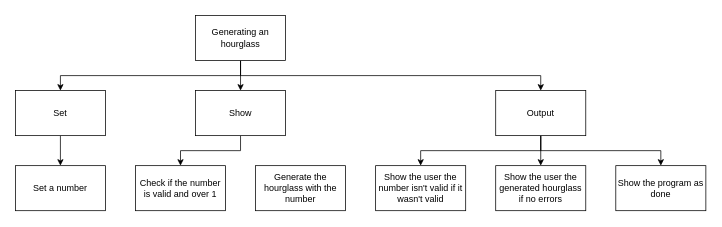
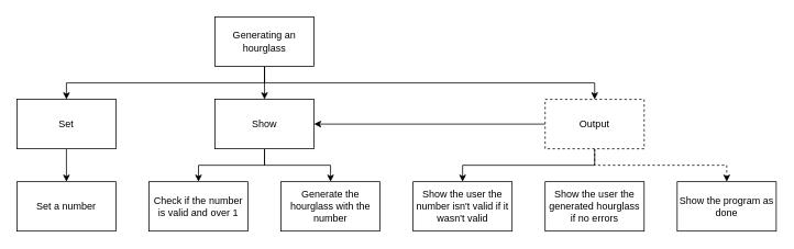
  <mxCell id="0" />
  <mxCell id="1" parent="0" />
  <mxCell id="2" style="edgeStyle=orthogonalEdgeStyle;rounded=0;html=1;entryX=0.5;entryY=0;entryDx=0;entryDy=0;" edge="1" parent="1" source="5" target="7"><mxGeometry relative="1" as="geometry"><Array as="points"><mxPoint x="320" y="100" /><mxPoint x="80" y="100" /></Array></mxGeometry></mxCell>
  <mxCell id="3" style="edgeStyle=orthogonalEdgeStyle;rounded=0;html=1;" edge="1" parent="1" source="5" target="10"><mxGeometry relative="1" as="geometry" /></mxCell>
  <mxCell id="4" style="edgeStyle=orthogonalEdgeStyle;rounded=0;html=1;" edge="1" parent="1" source="5" target="14"><mxGeometry relative="1" as="geometry"><Array as="points"><mxPoint x="320" y="100" /><mxPoint x="720" y="100" /></Array></mxGeometry></mxCell>
  <mxCell id="5" value="Generating an hourglass" style="rounded=0;whiteSpace=wrap;html=1;" vertex="1" parent="1"><mxGeometry x="260" y="20" width="120" height="60" as="geometry" /></mxCell>
  <mxCell id="6" style="edgeStyle=orthogonalEdgeStyle;rounded=0;html=1;entryX=0.5;entryY=0;entryDx=0;entryDy=0;" edge="1" parent="1" source="7" target="15"><mxGeometry relative="1" as="geometry" /></mxCell>
  <mxCell id="7" value="Set" style="rounded=0;whiteSpace=wrap;html=1;" vertex="1" parent="1"><mxGeometry x="20" y="120" width="120" height="60" as="geometry" /></mxCell>
  <mxCell id="8" style="edgeStyle=orthogonalEdgeStyle;rounded=0;html=1;entryX=0.5;entryY=0;entryDx=0;entryDy=0;" edge="1" parent="1" source="10" target="16"><mxGeometry relative="1" as="geometry" /></mxCell>
+ <mxCell id="9" style="edgeStyle=orthogonalEdgeStyle;rounded=0;html=1;entryX=0.5;entryY=0;entryDx=0;entryDy=0;" edge="1" parent="1" source="10" target="17"><mxGeometry relative="1" as="geometry" /></mxCell>
  <mxCell id="10" value="Show" style="rounded=0;whiteSpace=wrap;html=1;" vertex="1" parent="1"><mxGeometry x="260" y="120" width="120" height="60" as="geometry" /></mxCell>
- <mxCell id="11" style="edgeStyle=orthogonalEdgeStyle;rounded=0;html=1;entryX=0.5;entryY=0;entryDx=0;entryDy=0;" edge="1" parent="1" source="14" target="19"><mxGeometry relative="1" as="geometry" /></mxCell>
+ <mxCell id="11" style="edgeStyle=orthogonalEdgeStyle;rounded=0;html=1;" edge="1" parent="1" source="14" target="10"><mxGeometry relative="1" as="geometry" /></mxCell>
  <mxCell id="12" style="edgeStyle=orthogonalEdgeStyle;rounded=0;html=1;entryX=0.5;entryY=0;entryDx=0;entryDy=0;" edge="1" parent="1" source="14" target="18"><mxGeometry relative="1" as="geometry"><Array as="points"><mxPoint x="720" y="200" /><mxPoint x="560" y="200" /></Array></mxGeometry></mxCell>
- <mxCell id="13" style="edgeStyle=orthogonalEdgeStyle;rounded=0;html=1;entryX=0.5;entryY=0;entryDx=0;entryDy=0;" edge="1" parent="1" source="14" target="20"><mxGeometry relative="1" as="geometry"><Array as="points"><mxPoint x="720" y="200" /><mxPoint x="880" y="200" /></Array></mxGeometry></mxCell>
- <mxCell id="14" value="Output" style="rounded=0;whiteSpace=wrap;html=1;" vertex="1" parent="1"><mxGeometry x="660" y="120" width="120" height="60" as="geometry" /></mxCell>
+ <mxCell id="13" style="edgeStyle=orthogonalEdgeStyle;rounded=0;html=1;entryX=0.5;entryY=0;entryDx=0;entryDy=0;dashed=1;" edge="1" parent="1" source="14" target="20"><mxGeometry relative="1" as="geometry"><Array as="points"><mxPoint x="720" y="200" /><mxPoint x="880" y="200" /></Array></mxGeometry></mxCell>
+ <mxCell id="14" value="Output" style="rounded=0;whiteSpace=wrap;html=1;dashed=1;" vertex="1" parent="1"><mxGeometry x="660" y="120" width="120" height="60" as="geometry" /></mxCell>
  <mxCell id="15" value="Set a number" style="rounded=0;whiteSpace=wrap;html=1;" vertex="1" parent="1"><mxGeometry x="20" y="220" width="120" height="60" as="geometry" /></mxCell>
  <mxCell id="16" value="Check if the number is valid and over 1" style="rounded=0;whiteSpace=wrap;html=1;" vertex="1" parent="1"><mxGeometry x="180" y="220" width="120" height="60" as="geometry" /></mxCell>
  <mxCell id="17" value="Generate the hourglass with the number" style="rounded=0;whiteSpace=wrap;html=1;" vertex="1" parent="1"><mxGeometry x="340" y="220" width="120" height="60" as="geometry" /></mxCell>
  <mxCell id="18" value="Show the user the number isn't valid if it wasn't valid" style="rounded=0;whiteSpace=wrap;html=1;" vertex="1" parent="1"><mxGeometry x="500" y="220" width="120" height="60" as="geometry" /></mxCell>
  <mxCell id="19" value="Show the user the generated hourglass if no errors" style="rounded=0;whiteSpace=wrap;html=1;" vertex="1" parent="1"><mxGeometry x="660" y="220" width="120" height="60" as="geometry" /></mxCell>
  <mxCell id="20" value="Show the program as done" style="rounded=0;whiteSpace=wrap;html=1;" vertex="1" parent="1"><mxGeometry x="820" y="220" width="120" height="60" as="geometry" /></mxCell>
